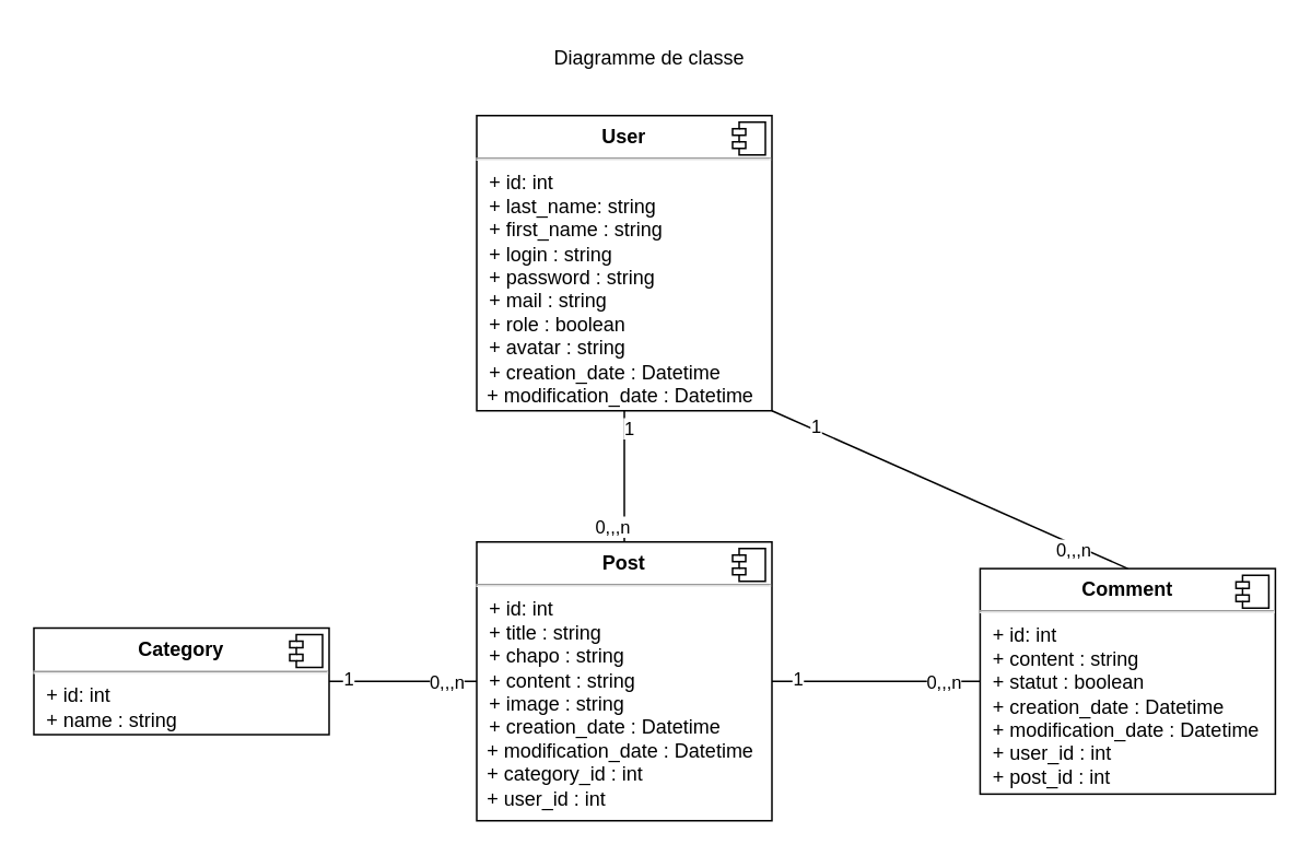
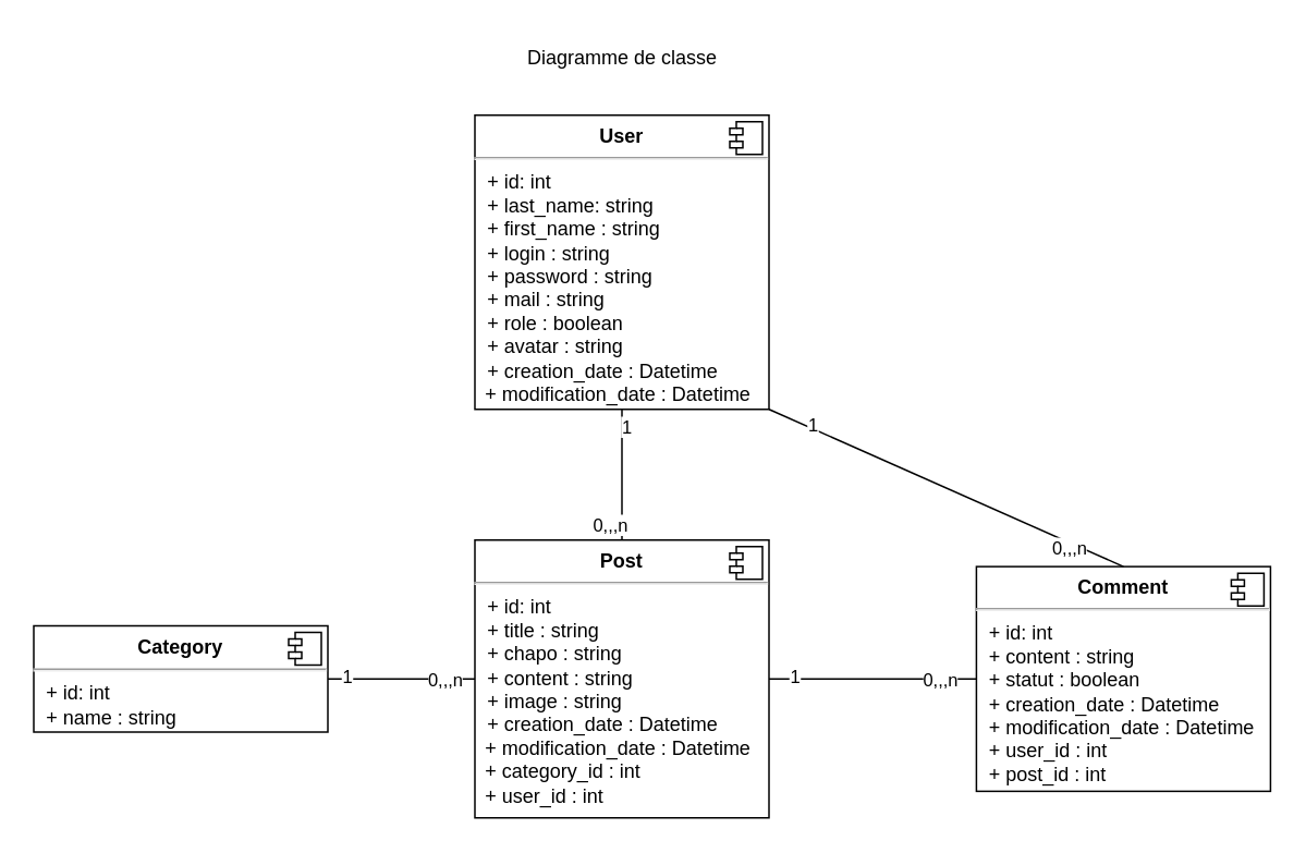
  <mxCell id="0" />
  <mxCell id="1" parent="0" />
  <mxCell id="2" value="&lt;p style=&quot;margin:0px;margin-top:6px;text-align:center;&quot;&gt;&lt;b&gt;Category&lt;/b&gt;&lt;/p&gt;&lt;hr&gt;&lt;p style=&quot;margin:0px;margin-left:8px;&quot;&gt;+ id: int&lt;/p&gt;&lt;p style=&quot;margin:0px;margin-left:8px;&quot;&gt;+ name : string&lt;br&gt;&lt;/p&gt;" style="align=left;overflow=fill;html=1;dropTarget=0;whiteSpace=wrap;" parent="1" vertex="1"><mxGeometry x="20" y="382.5" width="180" height="65" as="geometry" /></mxCell>
  <mxCell id="3" value="" style="shape=component;jettyWidth=8;jettyHeight=4;" parent="2" vertex="1"><mxGeometry x="1" width="20" height="20" relative="1" as="geometry"><mxPoint x="-24" y="4" as="offset" /></mxGeometry></mxCell>
  <mxCell id="4" value="&lt;p style=&quot;margin:0px;margin-top:6px;text-align:center;&quot;&gt;&lt;b&gt;Post&lt;/b&gt;&lt;/p&gt;&lt;hr&gt;&lt;p style=&quot;margin:0px;margin-left:8px;&quot;&gt;+ id: int&lt;/p&gt;&lt;p style=&quot;margin:0px;margin-left:8px;&quot;&gt;+ title : string&lt;br&gt;&lt;/p&gt;&lt;p style=&quot;margin:0px;margin-left:8px;&quot;&gt;+ chapo : string&lt;br&gt;&lt;/p&gt;&lt;p style=&quot;margin:0px;margin-left:8px;&quot;&gt;+ content : string&lt;/p&gt;&lt;p style=&quot;margin:0px;margin-left:8px;&quot;&gt;+ image : string&lt;br&gt;&lt;/p&gt;&lt;p style=&quot;margin:0px;margin-left:8px;&quot;&gt;+ creation_date : Datetime&lt;/p&gt;&lt;div&gt;&amp;nbsp; + modification_date : Datetime&lt;/div&gt;&lt;div&gt;&amp;nbsp; + category_id : int&lt;/div&gt;&lt;div&gt;&amp;nbsp; + user_id : int&lt;br&gt;&lt;/div&gt;&lt;p style=&quot;margin:0px;margin-left:8px;&quot;&gt;&lt;/p&gt;&lt;p style=&quot;margin:0px;margin-left:8px;&quot;&gt;&lt;br&gt;&lt;/p&gt;" style="align=left;overflow=fill;html=1;dropTarget=0;whiteSpace=wrap;" parent="1" vertex="1"><mxGeometry x="290" y="330" width="180" height="170" as="geometry" /></mxCell>
  <mxCell id="5" value="" style="shape=component;jettyWidth=8;jettyHeight=4;" parent="4" vertex="1"><mxGeometry x="1" width="20" height="20" relative="1" as="geometry"><mxPoint x="-24" y="4" as="offset" /></mxGeometry></mxCell>
  <mxCell id="6" value="&lt;p style=&quot;margin:0px;margin-top:6px;text-align:center;&quot;&gt;&lt;b&gt;Comment&lt;/b&gt;&lt;br&gt;&lt;/p&gt;&lt;hr&gt;&lt;p style=&quot;margin:0px;margin-left:8px;&quot;&gt;+ id: int&lt;/p&gt;&lt;p style=&quot;margin:0px;margin-left:8px;&quot;&gt;+ content : string&lt;/p&gt;&lt;p style=&quot;margin:0px;margin-left:8px;&quot;&gt;+ statut : boolean&lt;/p&gt;&lt;p style=&quot;margin:0px;margin-left:8px;&quot;&gt;+ creation_date : Datetime&lt;/p&gt;&lt;p style=&quot;margin:0px;margin-left:8px;&quot;&gt;+ modification_date : Datetime&lt;/p&gt;&lt;p style=&quot;margin:0px;margin-left:8px;&quot;&gt;+ user_id : int&lt;/p&gt;&lt;p style=&quot;margin:0px;margin-left:8px;&quot;&gt;+ post_id : int&lt;br&gt;&lt;/p&gt;&lt;p style=&quot;margin:0px;margin-left:8px;&quot;&gt;&lt;br&gt;&lt;/p&gt;" style="align=left;overflow=fill;html=1;dropTarget=0;whiteSpace=wrap;" parent="1" vertex="1"><mxGeometry x="596.95" y="346.25" width="180" height="137.5" as="geometry" /></mxCell>
  <mxCell id="7" value="" style="shape=component;jettyWidth=8;jettyHeight=4;" parent="6" vertex="1"><mxGeometry x="1" width="20" height="20" relative="1" as="geometry"><mxPoint x="-24" y="4" as="offset" /></mxGeometry></mxCell>
  <mxCell id="8" value="" style="endArrow=none;html=1;rounded=0;entryX=0.5;entryY=0;entryDx=0;entryDy=0;exitX=1;exitY=1;exitDx=0;exitDy=0;" parent="1" source="11" target="6" edge="1"><mxGeometry width="50" height="50" relative="1" as="geometry"><mxPoint x="190" y="460" as="sourcePoint" /><mxPoint x="372.08" y="491.12" as="targetPoint" /></mxGeometry></mxCell>
  <mxCell id="9" value="1" style="edgeLabel;html=1;align=center;verticalAlign=middle;resizable=0;points=[];" parent="8" vertex="1" connectable="0"><mxGeometry x="-0.76" y="2" relative="1" as="geometry"><mxPoint as="offset" /></mxGeometry></mxCell>
  <mxCell id="10" value="0,,,n" style="edgeLabel;html=1;align=center;verticalAlign=middle;resizable=0;points=[];" parent="8" vertex="1" connectable="0"><mxGeometry x="0.76" relative="1" as="geometry"><mxPoint x="-8" as="offset" /></mxGeometry></mxCell>
  <mxCell id="11" value="&lt;p style=&quot;margin:0px;margin-top:6px;text-align:center;&quot;&gt;&lt;b&gt;User&lt;/b&gt;&lt;br&gt;&lt;/p&gt;&lt;hr&gt;&lt;p style=&quot;margin:0px;margin-left:8px;&quot;&gt;+ id: int&lt;br&gt;+ last_name: string&lt;/p&gt;&lt;p style=&quot;margin:0px;margin-left:8px;&quot;&gt;+ first_name : string&lt;/p&gt;&lt;p style=&quot;margin:0px;margin-left:8px;&quot;&gt;+ login : string&lt;/p&gt;&lt;p style=&quot;margin:0px;margin-left:8px;&quot;&gt;+ password : string&lt;/p&gt;&lt;p style=&quot;margin:0px;margin-left:8px;&quot;&gt;+ mail : string&lt;/p&gt;&lt;p style=&quot;margin:0px;margin-left:8px;&quot;&gt;+ role : boolean&lt;/p&gt;&lt;p style=&quot;margin:0px;margin-left:8px;&quot;&gt;+ avatar : string&lt;/p&gt;&lt;p style=&quot;margin:0px;margin-left:8px;&quot;&gt;+ creation_date : Datetime&lt;/p&gt;&amp;nbsp; + modification_date : Datetime" style="align=left;overflow=fill;html=1;dropTarget=0;whiteSpace=wrap;" parent="1" vertex="1"><mxGeometry x="290" y="70" width="180" height="180" as="geometry" /></mxCell>
  <mxCell id="12" value="" style="shape=component;jettyWidth=8;jettyHeight=4;" parent="11" vertex="1"><mxGeometry x="1" width="20" height="20" relative="1" as="geometry"><mxPoint x="-24" y="4" as="offset" /></mxGeometry></mxCell>
  <mxCell id="13" value="" style="endArrow=none;html=1;rounded=0;exitX=1;exitY=0.5;exitDx=0;exitDy=0;entryX=0;entryY=0.5;entryDx=0;entryDy=0;" parent="1" source="2" target="4" edge="1"><mxGeometry width="50" height="50" relative="1" as="geometry"><mxPoint x="50" y="440" as="sourcePoint" /><mxPoint x="99.38" y="489.04" as="targetPoint" /></mxGeometry></mxCell>
  <mxCell id="14" value="1" style="edgeLabel;html=1;align=center;verticalAlign=middle;resizable=0;points=[];" parent="13" vertex="1" connectable="0"><mxGeometry x="-0.76" y="2" relative="1" as="geometry"><mxPoint as="offset" /></mxGeometry></mxCell>
  <mxCell id="15" value="0,,,n" style="edgeLabel;html=1;align=center;verticalAlign=middle;resizable=0;points=[];" parent="13" vertex="1" connectable="0"><mxGeometry x="0.76" relative="1" as="geometry"><mxPoint x="-8" as="offset" /></mxGeometry></mxCell>
  <mxCell id="16" value="" style="endArrow=none;html=1;rounded=0;entryX=0.5;entryY=0;entryDx=0;entryDy=0;exitX=0.5;exitY=1;exitDx=0;exitDy=0;" parent="1" source="11" target="4" edge="1"><mxGeometry width="50" height="50" relative="1" as="geometry"><mxPoint x="380" y="260" as="sourcePoint" /><mxPoint x="597" y="340" as="targetPoint" /></mxGeometry></mxCell>
  <mxCell id="17" value="1" style="edgeLabel;html=1;align=center;verticalAlign=middle;resizable=0;points=[];" parent="16" vertex="1" connectable="0"><mxGeometry x="-0.76" y="2" relative="1" as="geometry"><mxPoint as="offset" /></mxGeometry></mxCell>
  <mxCell id="18" value="0,,,n" style="edgeLabel;html=1;align=center;verticalAlign=middle;resizable=0;points=[];" parent="16" vertex="1" connectable="0"><mxGeometry x="0.76" relative="1" as="geometry"><mxPoint x="-8" as="offset" /></mxGeometry></mxCell>
  <mxCell id="19" value="" style="endArrow=none;html=1;rounded=0;exitX=1;exitY=0.5;exitDx=0;exitDy=0;entryX=0;entryY=0.5;entryDx=0;entryDy=0;" parent="1" source="4" target="6" edge="1"><mxGeometry width="50" height="50" relative="1" as="geometry"><mxPoint x="190" y="260" as="sourcePoint" /><mxPoint x="520" y="550" as="targetPoint" /></mxGeometry></mxCell>
  <mxCell id="20" value="1" style="edgeLabel;html=1;align=center;verticalAlign=middle;resizable=0;points=[];" parent="19" vertex="1" connectable="0"><mxGeometry x="-0.76" y="2" relative="1" as="geometry"><mxPoint as="offset" /></mxGeometry></mxCell>
  <mxCell id="21" value="0,,,n" style="edgeLabel;html=1;align=center;verticalAlign=middle;resizable=0;points=[];" parent="19" vertex="1" connectable="0"><mxGeometry x="0.76" relative="1" as="geometry"><mxPoint x="-8" as="offset" /></mxGeometry></mxCell>
- <mxCell id="22" value="Diagramme de classe" style="text;html=1;align=center;verticalAlign=middle;resizable=0;points=[];autosize=1;strokeColor=none;fillColor=none;" parent="1" vertex="1"><mxGeometry x="325" y="20" width="140" height="30" as="geometry" /></mxCell>
+ <mxCell id="22" value="Diagramme de classe" style="text;html=1;align=center;verticalAlign=middle;resizable=0;points=[];autosize=1;strokeColor=none;fillColor=none;" parent="1" vertex="1"><mxGeometry x="310" width="140" height="30" as="geometry" y="20" /></mxCell>
